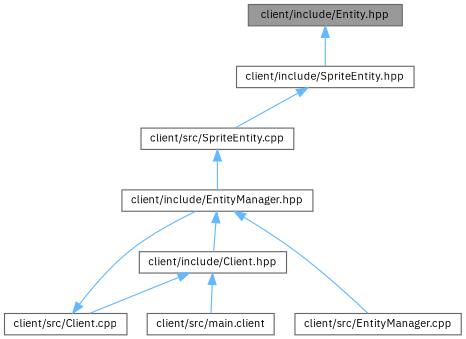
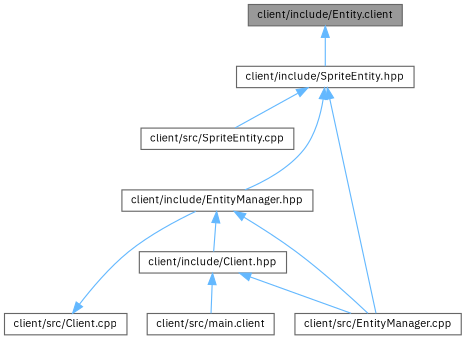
  digraph {
    fontname="IBM Plex Sans"
    node [color=grey40 fillcolor=white fontname="IBM Plex Sans" fontsize=10 shape=box style=filled]
    edge [color=steelblue1 dir=back fontname="IBM Plex Sans" fontsize=10 labelfontname=Helvetica labelfontsize=10 style=solid]
-   n1 [color=gray40 fillcolor=grey60 fontcolor=black height=0.2 label="client/include/Entity.hpp" width=0.4]
+   n1 [color=gray40 fillcolor=grey60 fontcolor=black height=0.2 label="client/include/Entity.client" width=0.4]
    n2 [height=0.2 label="client/include/SpriteEntity.hpp" width=0.4]
    n3 [height=0.2 label="client/include/EntityManager.hpp" width=0.4]
    n4 [height=0.2 label="client/include/Client.hpp" width=0.4]
    n5 [height=0.2 label="client/src/EntityManager.cpp" width=0.4]
    n6 [height=0.2 label="client/src/SpriteEntity.cpp" width=0.4]
    n7 [height=0.2 label="client/src/Client.cpp" width=0.4]
    n8 [height=0.2 label="client/src/main.client" width=0.4]
    n1 -> n2
-   n6 -> n3
+   n2 -> n3
+   n2 -> n5
    n2 -> n6
    n3 -> n4
    n3 -> n5
-   n4 -> n7
+   n4 -> n5
    n4 -> n8
    n7 -> n3
  }
